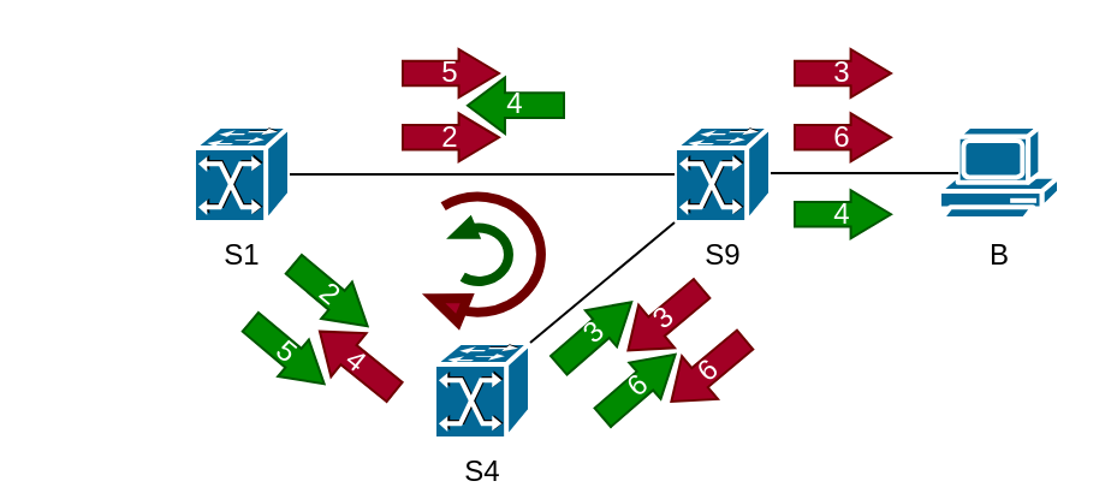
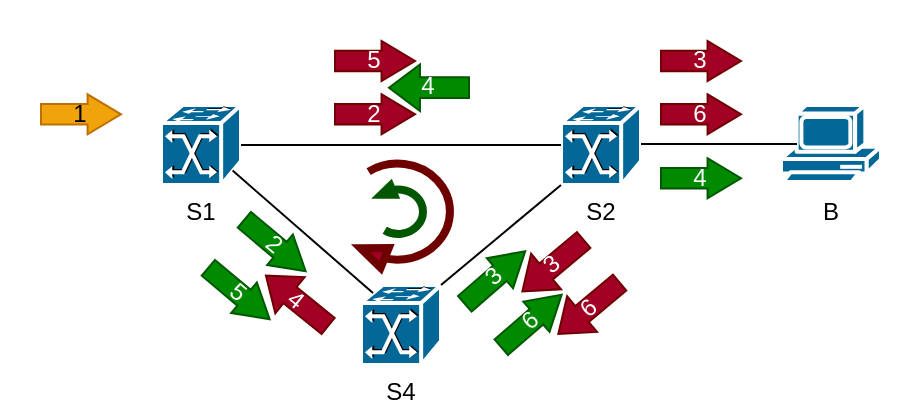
  <mxCell id="0" />
  <mxCell id="1" parent="0" />
  <mxCell id="2" value="S1" style="shape=mxgraph.cisco.switches.atm_fast_gigabit_etherswitch;sketch=0;html=1;pointerEvents=1;dashed=0;fillColor=#036897;strokeColor=#ffffff;strokeWidth=2;verticalLabelPosition=bottom;verticalAlign=top;align=center;outlineConnect=0;" parent="1" vertex="1"><mxGeometry x="80" y="52" width="40" height="40" as="geometry" /></mxCell>
- <mxCell id="3" value="S9" style="shape=mxgraph.cisco.switches.atm_fast_gigabit_etherswitch;sketch=0;html=1;pointerEvents=1;dashed=0;fillColor=#036897;strokeColor=#ffffff;strokeWidth=2;verticalLabelPosition=bottom;verticalAlign=top;align=center;outlineConnect=0;" parent="1" vertex="1"><mxGeometry x="280" y="52" width="40" height="40" as="geometry" /></mxCell>
+ <mxCell id="3" value="S2" style="shape=mxgraph.cisco.switches.atm_fast_gigabit_etherswitch;sketch=0;html=1;pointerEvents=1;dashed=0;fillColor=#036897;strokeColor=#ffffff;strokeWidth=2;verticalLabelPosition=bottom;verticalAlign=top;align=center;outlineConnect=0;" parent="1" vertex="1"><mxGeometry x="280" y="52" width="40" height="40" as="geometry" /></mxCell>
  <mxCell id="4" value="B" style="shape=mxgraph.cisco.computers_and_peripherals.pc;sketch=0;html=1;pointerEvents=1;dashed=0;fillColor=#036897;strokeColor=#ffffff;strokeWidth=2;verticalLabelPosition=bottom;verticalAlign=top;align=center;outlineConnect=0;" parent="1" vertex="1"><mxGeometry x="390" y="52" width="50" height="40" as="geometry" /></mxCell>
  <mxCell id="5" value="" style="endArrow=none;html=1;rounded=0;exitX=0.83;exitY=0.5;exitDx=0;exitDy=0;exitPerimeter=0;entryX=0;entryY=0.5;entryDx=0;entryDy=0;entryPerimeter=0;" parent="1" edge="1"><mxGeometry width="50" height="50" relative="1" as="geometry"><mxPoint x="320" y="71.5" as="sourcePoint" /><mxPoint x="398" y="71.5" as="targetPoint" /></mxGeometry></mxCell>
  <mxCell id="6" value="" style="endArrow=none;html=1;rounded=0;exitX=1;exitY=0.5;exitDx=0;exitDy=0;exitPerimeter=0;entryX=0;entryY=0.5;entryDx=0;entryDy=0;entryPerimeter=0;" parent="1" source="2" target="3" edge="1"><mxGeometry width="50" height="50" relative="1" as="geometry"><mxPoint x="120" y="72" as="sourcePoint" /><mxPoint x="183.5" y="72" as="targetPoint" /></mxGeometry></mxCell>
  <mxCell id="7" value="S4" style="shape=mxgraph.cisco.switches.atm_fast_gigabit_etherswitch;sketch=0;html=1;pointerEvents=1;dashed=0;fillColor=#036897;strokeColor=#ffffff;strokeWidth=2;verticalLabelPosition=bottom;verticalAlign=top;align=center;outlineConnect=0;" vertex="1" parent="1"><mxGeometry x="180" y="142" width="40" height="40" as="geometry" /></mxCell>
  <mxCell id="8" value="" style="endArrow=none;html=1;rounded=0;entryX=0;entryY=1;entryDx=0;entryDy=0;entryPerimeter=0;exitX=1;exitY=0;exitDx=0;exitDy=0;exitPerimeter=0;" edge="1" parent="1" source="7" target="3"><mxGeometry width="50" height="50" relative="1" as="geometry"><mxPoint x="190" y="132" as="sourcePoint" /><mxPoint x="240" y="82" as="targetPoint" /></mxGeometry></mxCell>
+ <mxCell id="9" value="" style="endArrow=none;html=1;rounded=0;entryX=0.895;entryY=0.82;entryDx=0;entryDy=0;entryPerimeter=0;exitX=0.15;exitY=0.1;exitDx=0;exitDy=0;exitPerimeter=0;" edge="1" parent="1" source="7" target="2"><mxGeometry width="50" height="50" relative="1" as="geometry"><mxPoint x="150" y="132" as="sourcePoint" /><mxPoint x="240" y="82" as="targetPoint" /></mxGeometry></mxCell>
+ <mxCell id="10" value="1" style="shape=singleArrow;whiteSpace=wrap;html=1;arrowWidth=0.515;arrowSize=0.418;fillColor=#f0a30a;fontColor=#000000;strokeColor=#BD7000;shadow=0;" vertex="1" parent="1"><mxGeometry x="20" y="46.64" width="40" height="20" as="geometry" /></mxCell>
  <mxCell id="11" value="2" style="shape=singleArrow;whiteSpace=wrap;html=1;arrowWidth=0.515;arrowSize=0.418;fillColor=#a20025;fontColor=#ffffff;strokeColor=#6F0000;shadow=0;" vertex="1" parent="1"><mxGeometry x="167" y="46.64" width="40" height="20" as="geometry" /></mxCell>
  <mxCell id="12" value="2" style="shape=singleArrow;whiteSpace=wrap;html=1;arrowWidth=0.515;arrowSize=0.418;fillColor=#008a00;fontColor=#ffffff;strokeColor=#005700;shadow=0;rotation=40;" vertex="1" parent="1"><mxGeometry x="117" y="112.28" width="40" height="20" as="geometry" /></mxCell>
  <mxCell id="13" value="3" style="shape=singleArrow;whiteSpace=wrap;html=1;arrowWidth=0.515;arrowSize=0.418;fillColor=#008a00;fontColor=#ffffff;strokeColor=#005700;shadow=0;rotation=-41;" vertex="1" parent="1"><mxGeometry x="227" y="128.28" width="40" height="20" as="geometry" /></mxCell>
  <mxCell id="14" value="4" style="shape=singleArrow;whiteSpace=wrap;html=1;arrowWidth=0.515;arrowSize=0.418;fillColor=#008a00;fontColor=#ffffff;strokeColor=#005700;shadow=0;" vertex="1" parent="1"><mxGeometry x="330" y="78.62" width="40" height="20" as="geometry" /></mxCell>
  <mxCell id="15" value="3" style="shape=singleArrow;whiteSpace=wrap;html=1;arrowWidth=0.515;arrowSize=0.418;fillColor=#a20025;fontColor=#ffffff;strokeColor=#6F0000;shadow=0;" vertex="1" parent="1"><mxGeometry x="330" y="20" width="40" height="20" as="geometry" /></mxCell>
  <mxCell id="16" value="4" style="shape=singleArrow;direction=west;whiteSpace=wrap;html=1;arrowWidth=0.447;arrowSize=0.387;fillColor=#008a00;fontColor=#ffffff;strokeColor=#005700;" vertex="1" parent="1"><mxGeometry x="194" y="31.72" width="40" height="23.28" as="geometry" /></mxCell>
  <mxCell id="17" value="3" style="shape=singleArrow;direction=west;whiteSpace=wrap;html=1;arrowWidth=0.447;arrowSize=0.387;fillColor=#a20025;fontColor=#ffffff;strokeColor=#6F0000;rotation=-40;" vertex="1" parent="1"><mxGeometry x="256" y="120.72" width="40" height="23.28" as="geometry" /></mxCell>
  <mxCell id="18" value="4" style="shape=singleArrow;direction=west;whiteSpace=wrap;html=1;arrowWidth=0.447;arrowSize=0.387;fillColor=#a20025;fontColor=#ffffff;strokeColor=#6F0000;rotation=39;" vertex="1" parent="1"><mxGeometry x="128" y="138.28" width="40" height="23.28" as="geometry" /></mxCell>
  <mxCell id="19" value="5" style="shape=singleArrow;whiteSpace=wrap;html=1;arrowWidth=0.515;arrowSize=0.418;fillColor=#a20025;fontColor=#ffffff;strokeColor=#6F0000;shadow=0;" vertex="1" parent="1"><mxGeometry x="167" y="20" width="40" height="20" as="geometry" /></mxCell>
  <mxCell id="20" value="" style="verticalLabelPosition=bottom;shadow=0;dashed=0;align=center;html=1;verticalAlign=top;shape=mxgraph.electrical.rot_mech.verticalLabelPosition=bottom;shadow=0;dashed=0;align=center;fillColor=#a20025;html=1;verticalAlign=top;strokeWidth=4;shape=mxgraph.electrical.rot_mech.rotation;rotation=-90;fontColor=#ffffff;strokeColor=#6F0000;flipH=1;" vertex="1" parent="1"><mxGeometry x="175.85" y="82.62" width="54.77" height="46.79" as="geometry" /></mxCell>
  <mxCell id="21" value="" style="verticalLabelPosition=bottom;shadow=0;dashed=0;align=center;html=1;verticalAlign=top;shape=mxgraph.electrical.rot_mech.verticalLabelPosition=bottom;shadow=0;dashed=0;align=center;fillColor=#008a00;html=1;verticalAlign=top;strokeWidth=4;shape=mxgraph.electrical.rot_mech.rotation;rotation=-90;fontColor=#ffffff;strokeColor=#005700;" vertex="1" parent="1"><mxGeometry x="188.33" y="94.01" width="25.34" height="22.01" as="geometry" /></mxCell>
  <mxCell id="22" value="6" style="shape=singleArrow;whiteSpace=wrap;html=1;arrowWidth=0.515;arrowSize=0.418;fillColor=#a20025;fontColor=#ffffff;strokeColor=#6F0000;shadow=0;" vertex="1" parent="1"><mxGeometry x="330" y="46.64" width="40" height="20" as="geometry" /></mxCell>
  <mxCell id="23" value="6" style="shape=singleArrow;direction=west;whiteSpace=wrap;html=1;arrowWidth=0.447;arrowSize=0.387;fillColor=#a20025;fontColor=#ffffff;strokeColor=#6F0000;rotation=-40;" vertex="1" parent="1"><mxGeometry x="274" y="142" width="40" height="23.28" as="geometry" /></mxCell>
  <mxCell id="24" value="5" style="shape=singleArrow;whiteSpace=wrap;html=1;arrowWidth=0.515;arrowSize=0.418;fillColor=#008a00;fontColor=#ffffff;strokeColor=#005700;shadow=0;rotation=40;" vertex="1" parent="1"><mxGeometry x="99" y="136.28" width="40" height="20" as="geometry" /></mxCell>
  <mxCell id="25" value="6" style="shape=singleArrow;whiteSpace=wrap;html=1;arrowWidth=0.515;arrowSize=0.418;fillColor=#008a00;fontColor=#ffffff;strokeColor=#005700;shadow=0;rotation=-41;" vertex="1" parent="1"><mxGeometry x="245.23" y="150" width="40" height="20" as="geometry" /></mxCell>
